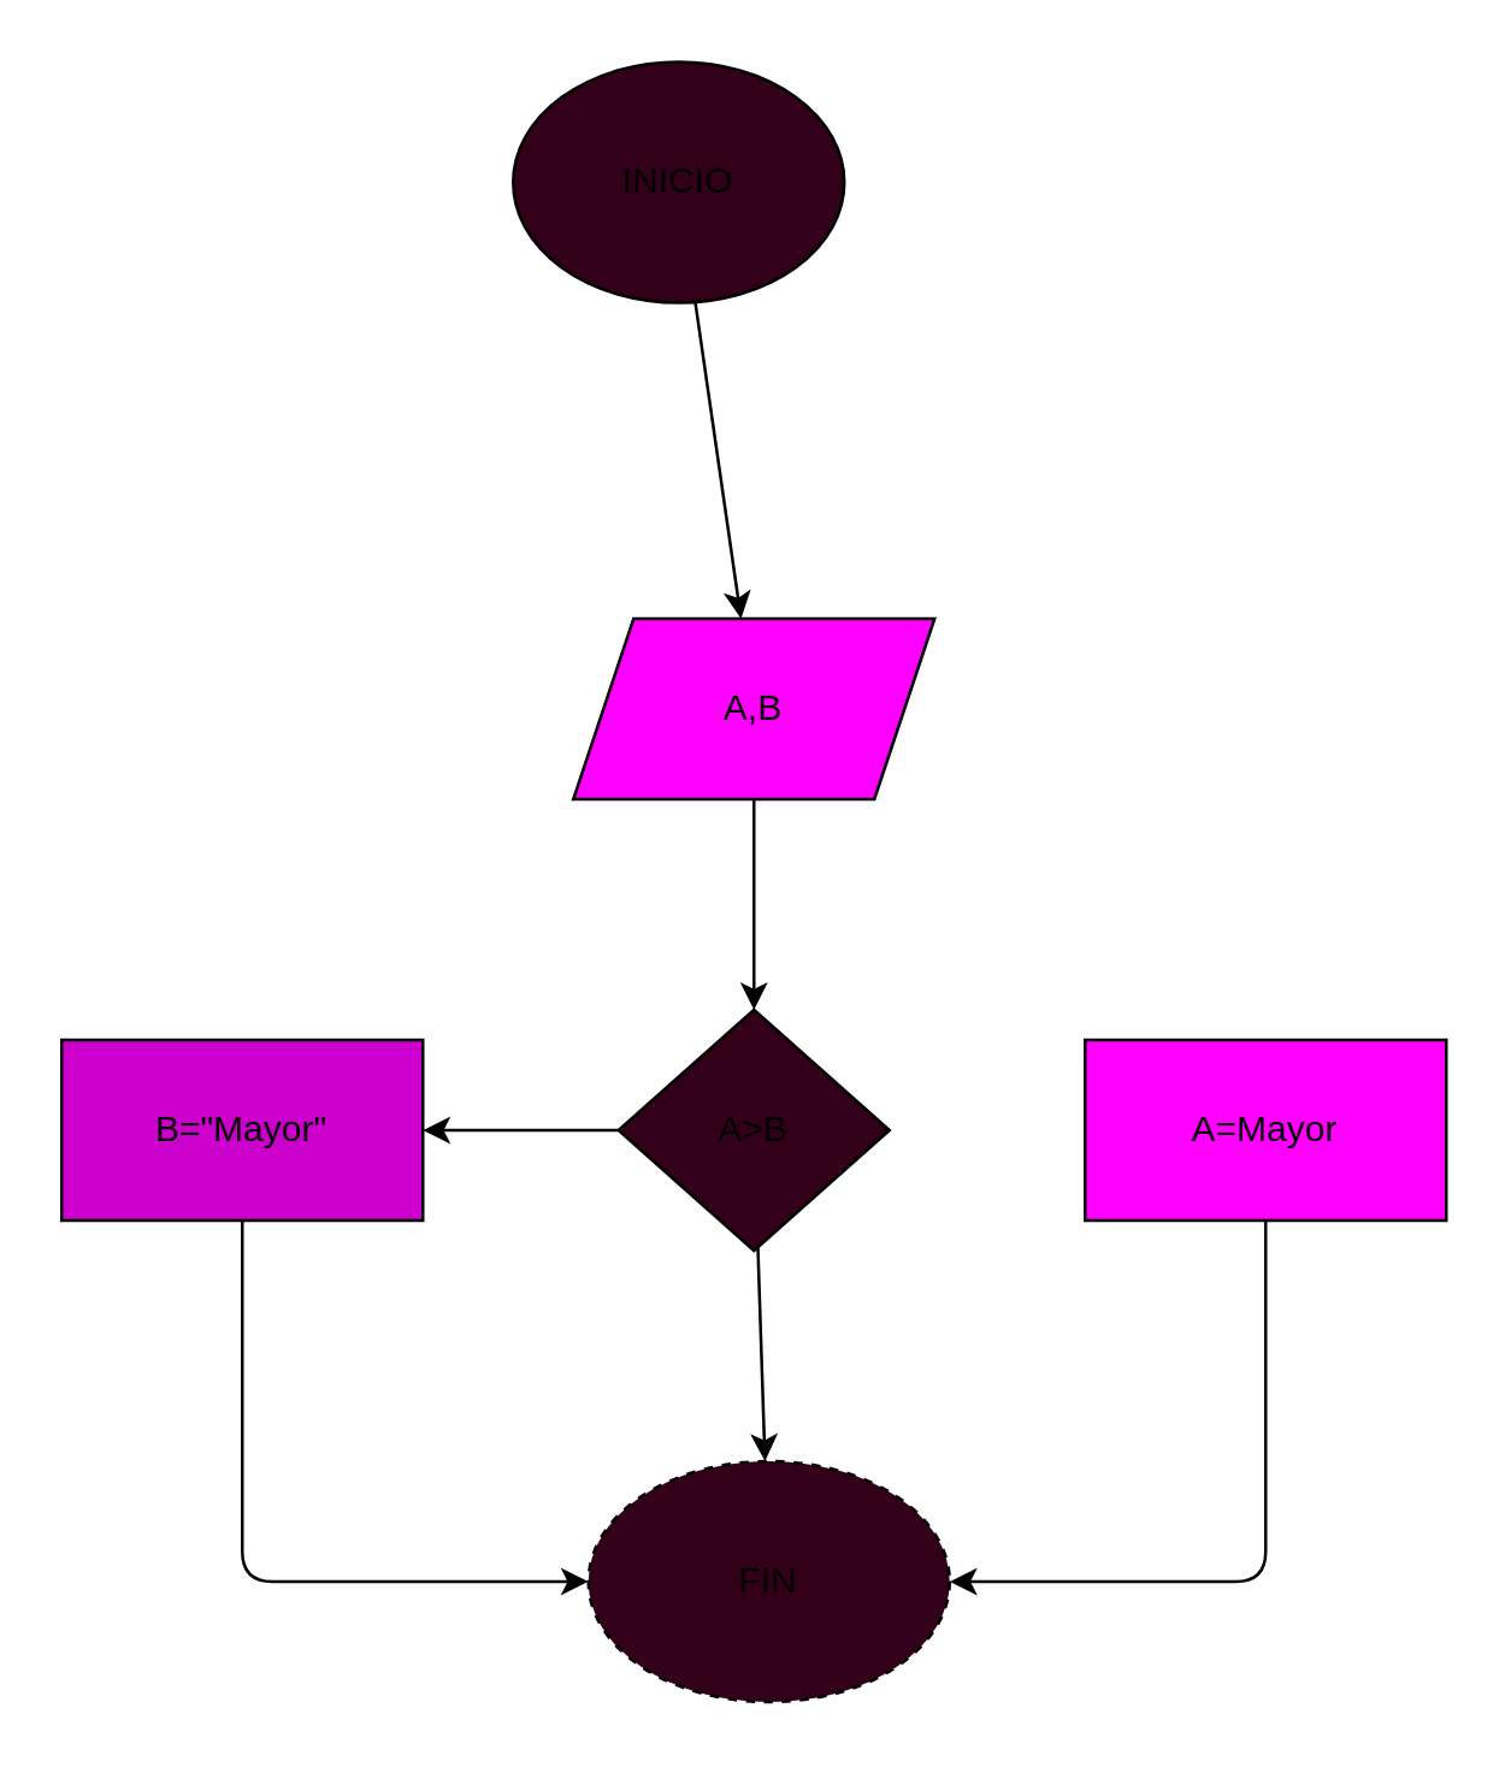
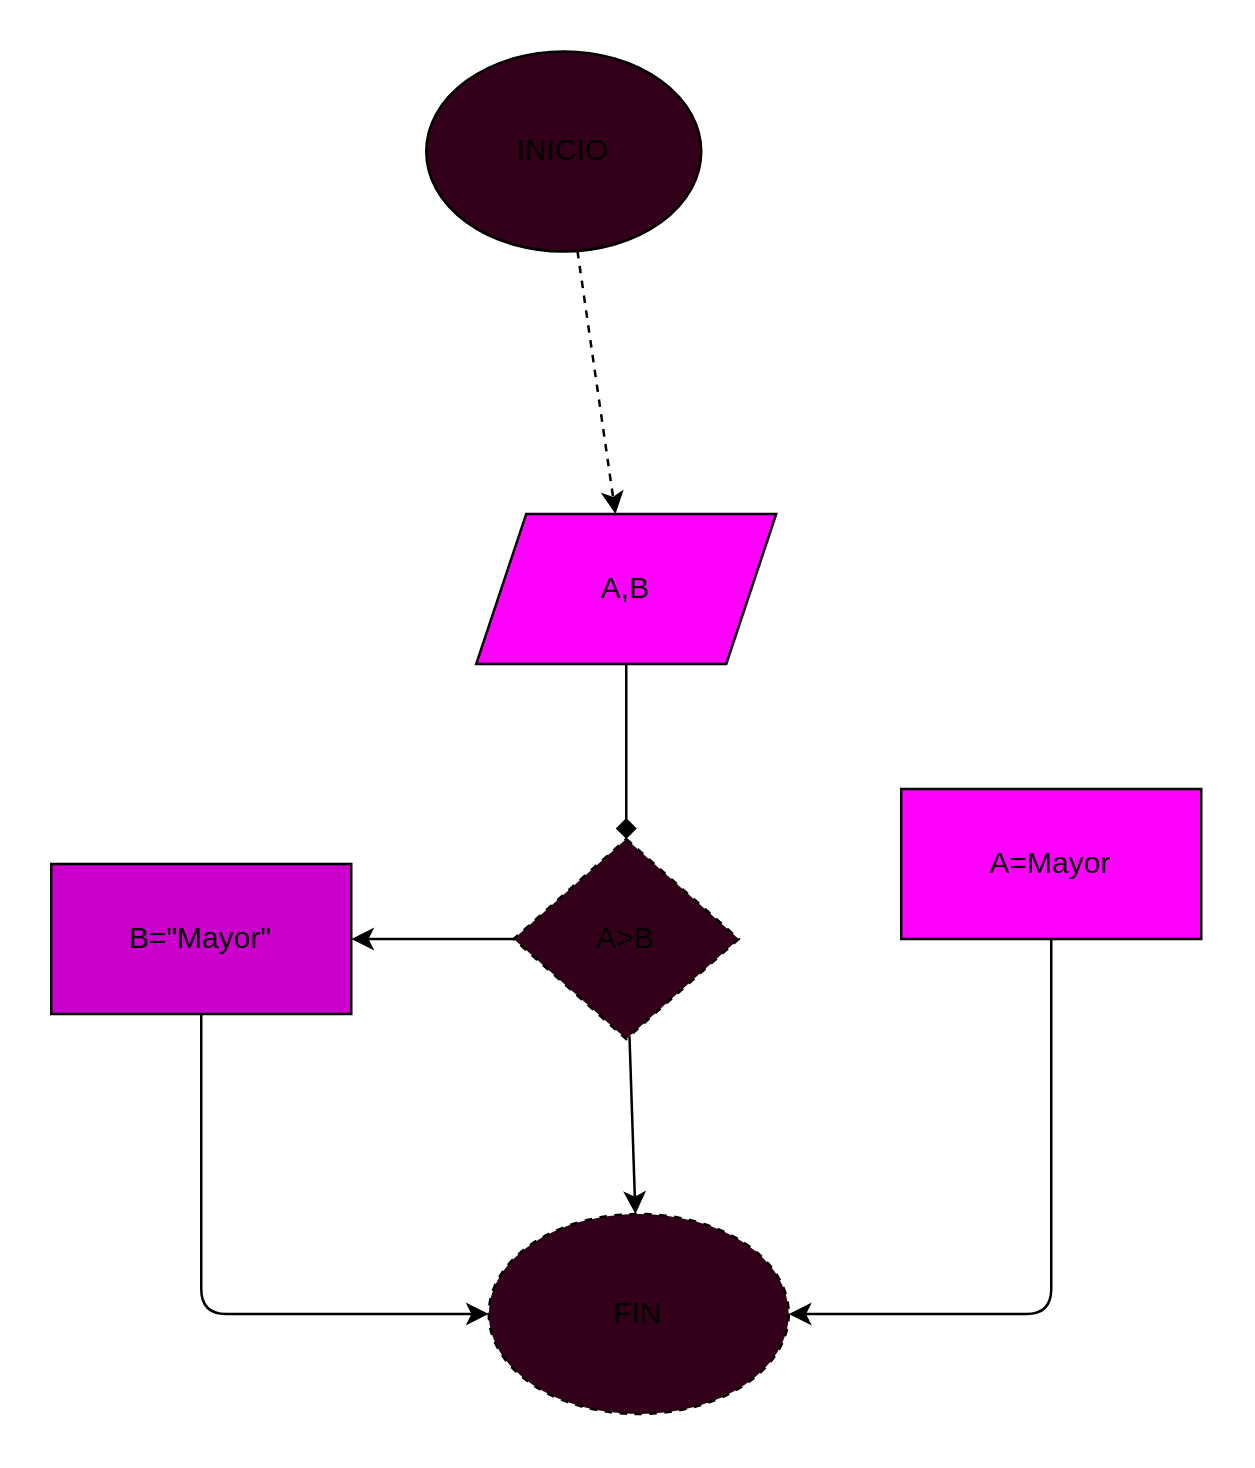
  <mxCell id="0" />
  <mxCell id="1" parent="0" />
- <mxCell id="2" value="" style="edgeStyle=none;html=1;" edge="1" parent="1" source="3" target="5"><mxGeometry relative="1" as="geometry" /></mxCell>
+ <mxCell id="2" value="" style="edgeStyle=none;html=1;dashed=1;" edge="1" parent="1" source="3" target="5"><mxGeometry relative="1" as="geometry" /></mxCell>
  <mxCell id="3" value="INICIO" style="ellipse;whiteSpace=wrap;html=1;fillColor=#33001A;" vertex="1" parent="1"><mxGeometry x="170" y="20" width="110" height="80" as="geometry" /></mxCell>
- <mxCell id="4" value="" style="edgeStyle=none;html=1;" edge="1" parent="1" source="5" target="8"><mxGeometry relative="1" as="geometry" /></mxCell>
+ <mxCell id="4" value="" style="edgeStyle=none;html=1;endArrow=diamond;" edge="1" parent="1" source="5" target="8"><mxGeometry relative="1" as="geometry" /></mxCell>
  <mxCell id="5" value="A,B" style="shape=parallelogram;perimeter=parallelogramPerimeter;whiteSpace=wrap;html=1;fixedSize=1;fillColor=#FF00FF;" vertex="1" parent="1"><mxGeometry x="190" y="205" width="120" height="60" as="geometry" /></mxCell>
  <mxCell id="6" value="" style="edgeStyle=none;html=1;" edge="1" parent="1" source="8" target="10"><mxGeometry relative="1" as="geometry" /></mxCell>
  <mxCell id="7" value="" style="edgeStyle=none;html=1;" edge="1" parent="1" source="8" target="13"><mxGeometry relative="1" as="geometry" /></mxCell>
- <mxCell id="8" value="A&amp;gt;B" style="rhombus;whiteSpace=wrap;html=1;fillColor=#33001A;" vertex="1" parent="1"><mxGeometry x="205" y="335" width="90" height="80" as="geometry" /></mxCell>
+ <mxCell id="8" value="A&amp;gt;B" style="rhombus;whiteSpace=wrap;html=1;fillColor=#33001A;dashed=1;" vertex="1" parent="1"><mxGeometry x="205" y="335" width="90" height="80" as="geometry" /></mxCell>
  <mxCell id="9" style="edgeStyle=none;html=1;exitX=0.5;exitY=1;exitDx=0;exitDy=0;entryX=0;entryY=0.5;entryDx=0;entryDy=0;" edge="1" parent="1" source="10" target="13"><mxGeometry relative="1" as="geometry"><Array as="points"><mxPoint x="80" y="525" /></Array></mxGeometry></mxCell>
  <mxCell id="10" value="B=&quot;Mayor&quot;" style="whiteSpace=wrap;html=1;fillColor=#CC00CC;" vertex="1" parent="1"><mxGeometry x="20" y="345" width="120" height="60" as="geometry" /></mxCell>
  <mxCell id="11" value="" style="edgeStyle=none;html=1;entryX=1;entryY=0.5;entryDx=0;entryDy=0;" edge="1" parent="1" source="12" target="13"><mxGeometry relative="1" as="geometry"><Array as="points"><mxPoint x="420" y="525" /></Array></mxGeometry></mxCell>
- <mxCell id="12" value="A=Mayor" style="whiteSpace=wrap;html=1;fillColor=#FF00FF;" vertex="1" parent="1"><mxGeometry x="360" y="345" width="120" height="60" as="geometry" /></mxCell>
+ <mxCell id="12" value="A=Mayor" style="whiteSpace=wrap;html=1;fillColor=#FF00FF;" vertex="1" parent="1"><mxGeometry x="360" y="315" width="120" height="60" as="geometry" /></mxCell>
  <mxCell id="13" value="FIN" style="ellipse;whiteSpace=wrap;html=1;fillColor=#33001A;dashed=1;" vertex="1" parent="1"><mxGeometry x="195" y="485" width="120" height="80" as="geometry" /></mxCell>
